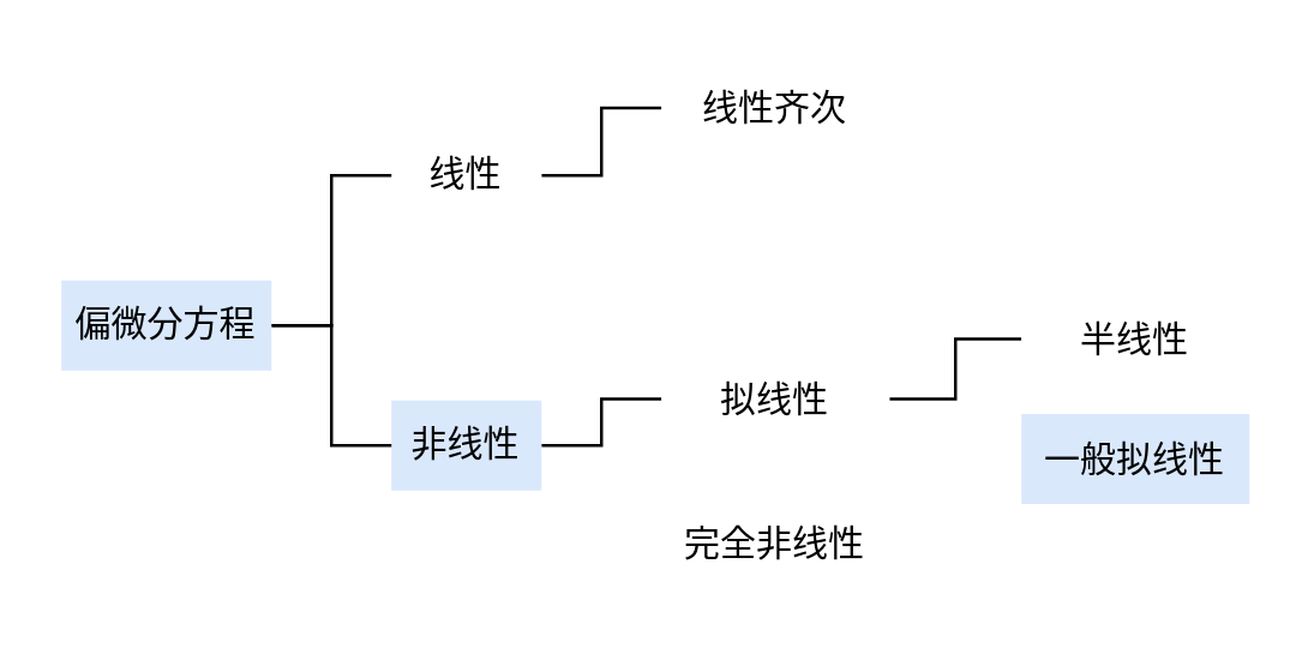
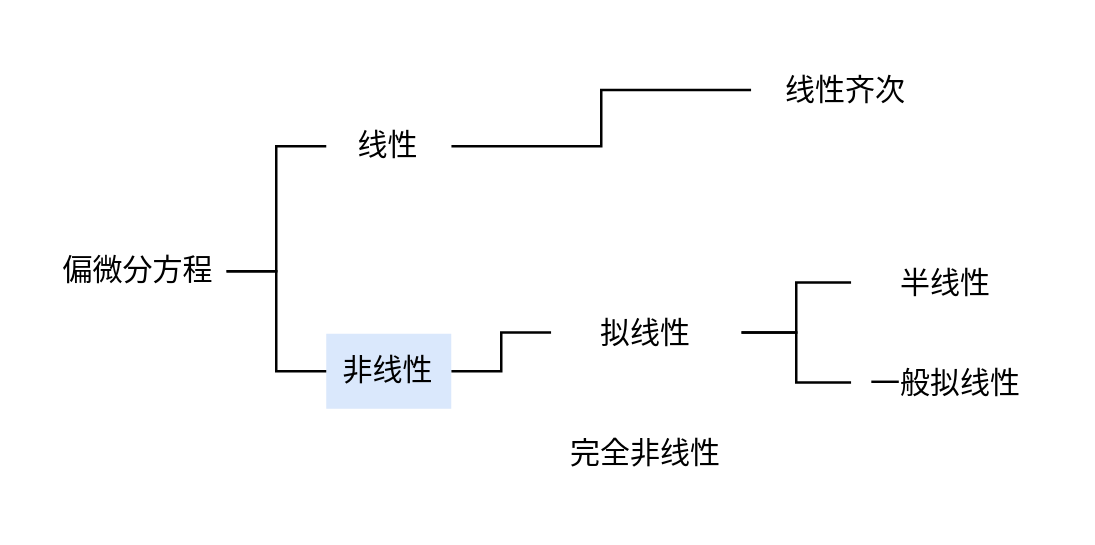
  <mxCell id="0" />
  <mxCell id="1" value="图框" parent="0" />
  <mxCell id="2" style="edgeStyle=orthogonalEdgeStyle;rounded=0;orthogonalLoop=1;jettySize=auto;html=1;exitX=1;exitY=0.5;exitDx=0;exitDy=0;entryX=0;entryY=0.5;entryDx=0;entryDy=0;endArrow=none;endFill=0;fontFamily=黑体;" parent="1" source="3" target="12" edge="1"><mxGeometry relative="1" as="geometry" /></mxCell>
  <mxCell id="3" value="非线性" style="rounded=0;whiteSpace=wrap;html=1;fontFamily=黑体;labelBorderColor=none;strokeColor=none;fillColor=#dae8fc;" parent="1" vertex="1"><mxGeometry x="130" y="133" width="50" height="30" as="geometry" /></mxCell>
  <mxCell id="4" style="edgeStyle=orthogonalEdgeStyle;rounded=0;orthogonalLoop=1;jettySize=auto;html=1;entryX=0;entryY=0.5;entryDx=0;entryDy=0;endArrow=none;endFill=0;fontFamily=黑体;" parent="1" source="5" target="9" edge="1"><mxGeometry relative="1" as="geometry" /></mxCell>
  <mxCell id="5" value="线性" style="rounded=0;whiteSpace=wrap;html=1;fontFamily=黑体;labelBorderColor=none;strokeColor=none;" parent="1" vertex="1"><mxGeometry x="130" y="43" width="50" height="30" as="geometry" /></mxCell>
  <mxCell id="6" style="edgeStyle=orthogonalEdgeStyle;rounded=0;orthogonalLoop=1;jettySize=auto;html=1;exitX=1;exitY=0.5;exitDx=0;exitDy=0;entryX=0;entryY=0.5;entryDx=0;entryDy=0;endArrow=none;endFill=0;fontFamily=黑体;" parent="1" source="8" target="5" edge="1"><mxGeometry relative="1" as="geometry" /></mxCell>
  <mxCell id="7" style="edgeStyle=orthogonalEdgeStyle;rounded=0;orthogonalLoop=1;jettySize=auto;html=1;exitX=1;exitY=0.5;exitDx=0;exitDy=0;entryX=0;entryY=0.5;entryDx=0;entryDy=0;endArrow=none;endFill=0;fontFamily=黑体;" parent="1" source="8" target="3" edge="1"><mxGeometry relative="1" as="geometry" /></mxCell>
- <mxCell id="8" value="偏微分方程" style="rounded=0;whiteSpace=wrap;html=1;fontFamily=黑体;labelBorderColor=none;strokeColor=none;fillColor=#dae8fc;" parent="1" vertex="1"><mxGeometry x="20" y="93" width="70" height="30" as="geometry" /></mxCell>
- <mxCell id="9" value="线性齐次" style="rounded=0;whiteSpace=wrap;html=1;fontFamily=黑体;labelBorderColor=none;strokeColor=none;" parent="1" vertex="1"><mxGeometry x="220" y="20.5" width="76" height="30" as="geometry" /></mxCell>
+ <mxCell id="8" value="偏微分方程" style="rounded=0;whiteSpace=wrap;html=1;fontFamily=黑体;labelBorderColor=none;strokeColor=none;" parent="1" vertex="1"><mxGeometry x="20" y="93" width="70" height="30" as="geometry" /></mxCell>
+ <mxCell id="9" value="线性齐次" style="rounded=0;whiteSpace=wrap;html=1;fontFamily=黑体;labelBorderColor=none;strokeColor=none;" parent="1" vertex="1"><mxGeometry x="300" y="20.5" width="76" height="30" as="geometry" /></mxCell>
  <mxCell id="10" style="edgeStyle=orthogonalEdgeStyle;rounded=0;orthogonalLoop=1;jettySize=auto;html=1;entryX=0;entryY=0.5;entryDx=0;entryDy=0;endArrow=none;endFill=0;fontFamily=黑体;" parent="1" source="12" target="14" edge="1"><mxGeometry relative="1" as="geometry" /></mxCell>
+ <mxCell id="11" style="edgeStyle=orthogonalEdgeStyle;rounded=0;orthogonalLoop=1;jettySize=auto;html=1;exitX=1;exitY=0.5;exitDx=0;exitDy=0;entryX=0;entryY=0.5;entryDx=0;entryDy=0;endArrow=none;endFill=0;fontFamily=黑体;" parent="1" source="12" target="15" edge="1"><mxGeometry relative="1" as="geometry" /></mxCell>
  <mxCell id="12" value="拟线性" style="rounded=0;whiteSpace=wrap;html=1;fontFamily=黑体;labelBorderColor=none;strokeColor=none;" parent="1" vertex="1"><mxGeometry x="220" y="117.5" width="76" height="30" as="geometry" /></mxCell>
  <mxCell id="13" value="完全非线性" style="rounded=0;whiteSpace=wrap;html=1;fontFamily=黑体;labelBorderColor=none;strokeColor=none;" parent="1" vertex="1"><mxGeometry x="220" y="165.5" width="76" height="30" as="geometry" /></mxCell>
  <mxCell id="14" value="半线性" style="rounded=0;whiteSpace=wrap;html=1;fontFamily=黑体;labelBorderColor=none;strokeColor=none;" parent="1" vertex="1"><mxGeometry x="340" y="97.5" width="76" height="30" as="geometry" /></mxCell>
- <mxCell id="15" value="一般拟线性" style="rounded=0;whiteSpace=wrap;html=1;fontFamily=黑体;labelBorderColor=none;strokeColor=none;fillColor=#dae8fc;" parent="1" vertex="1"><mxGeometry x="340" y="137.5" width="76" height="30" as="geometry" /></mxCell>
+ <mxCell id="15" value="一般拟线性" style="rounded=0;whiteSpace=wrap;html=1;fontFamily=黑体;labelBorderColor=none;strokeColor=none;" parent="1" vertex="1"><mxGeometry x="340" y="137.5" width="76" height="30" as="geometry" /></mxCell>
  <mxCell id="16" value="连接线" parent="0" />
